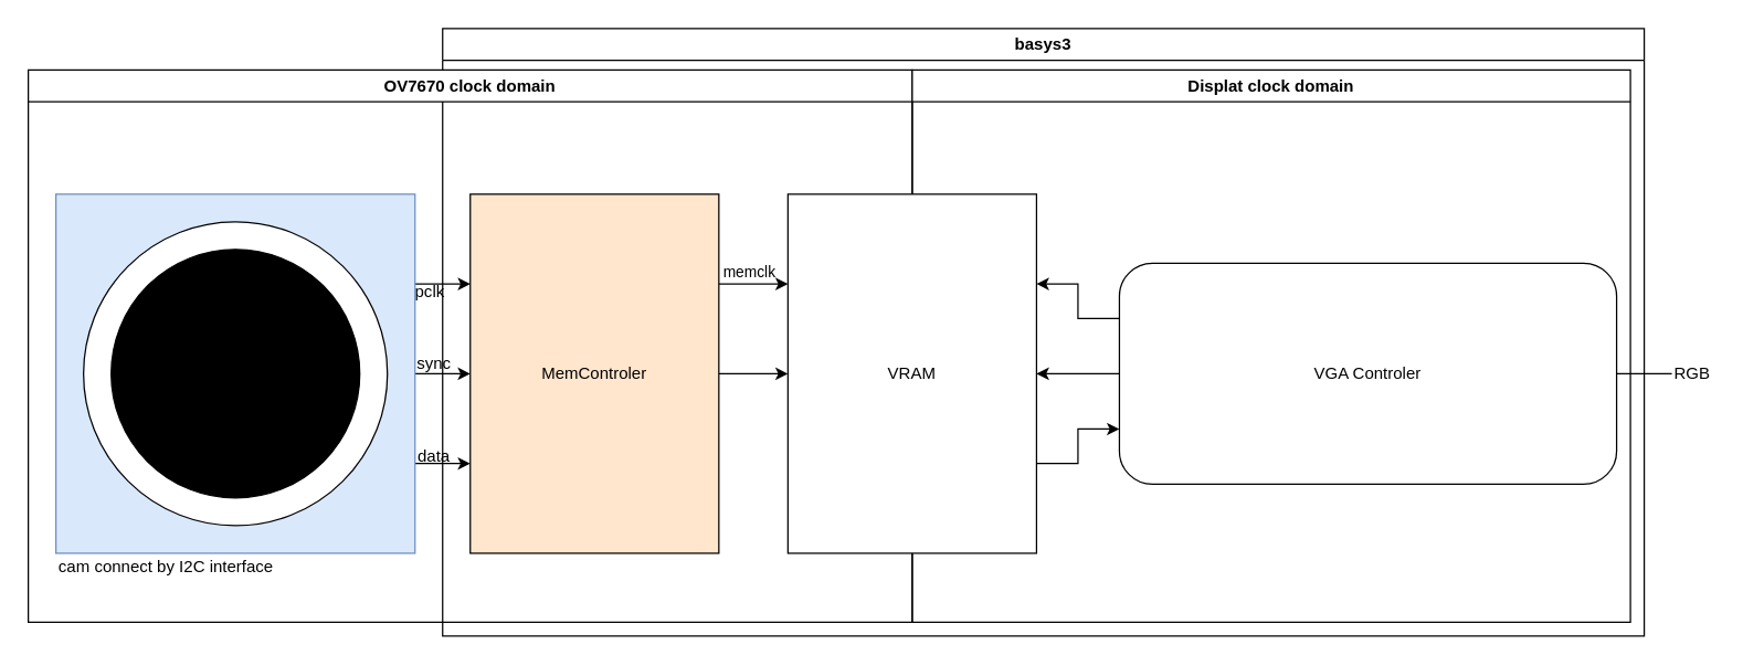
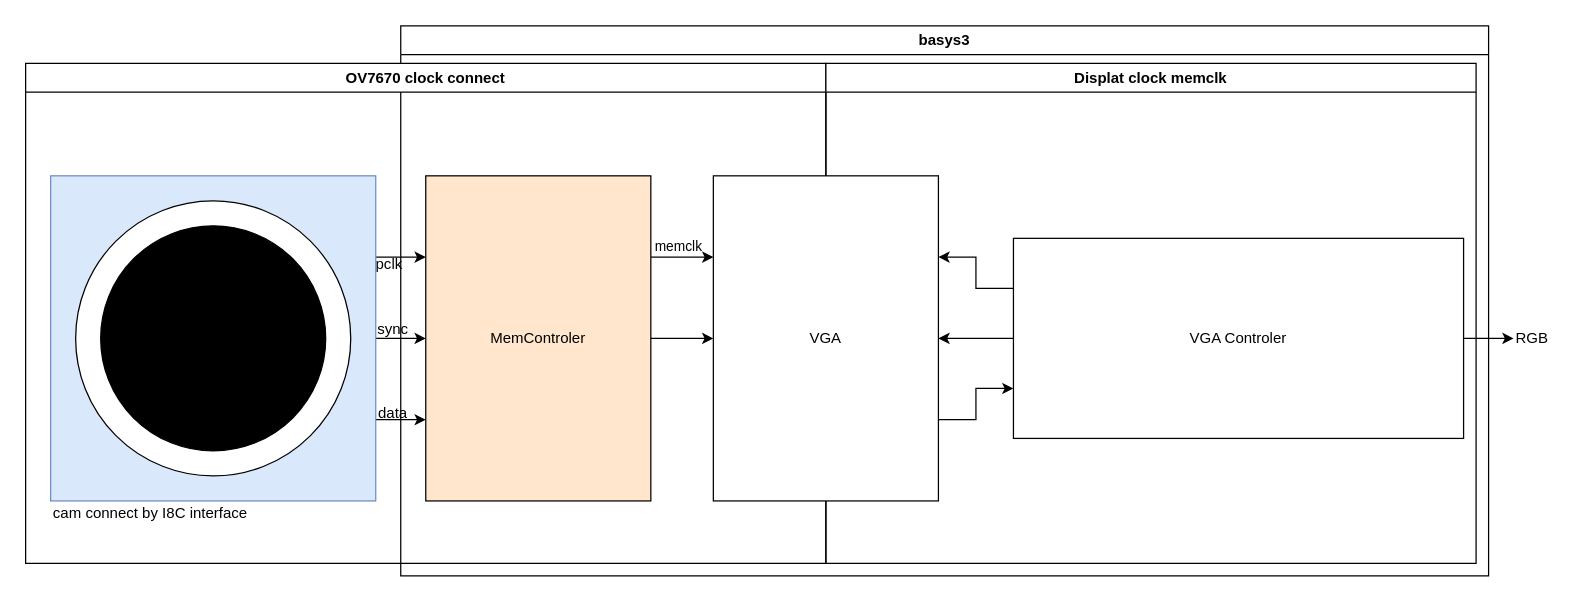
  <mxCell id="0" />
  <mxCell id="1" parent="0" />
  <mxCell id="2" value="basys3" style="swimlane;whiteSpace=wrap;html=1;" vertex="1" parent="1"><mxGeometry x="320" y="20" width="870" height="440" as="geometry" /></mxCell>
- <mxCell id="3" value="OV7670 clock domain" style="swimlane;whiteSpace=wrap;html=1;" vertex="1" parent="1"><mxGeometry x="20" y="50" width="640" height="400" as="geometry" /></mxCell>
- <mxCell id="4" value="cam connect by I2C interface" style="text;html=1;align=center;verticalAlign=middle;whiteSpace=wrap;rounded=0;" vertex="1" parent="3"><mxGeometry x="20" y="350" width="160" height="20" as="geometry" /></mxCell>
+ <mxCell id="3" value="OV7670 clock connect" style="swimlane;whiteSpace=wrap;html=1;" vertex="1" parent="1"><mxGeometry x="20" y="50" width="640" height="400" as="geometry" /></mxCell>
+ <mxCell id="4" value="cam connect by I8C interface" style="text;html=1;align=center;verticalAlign=middle;whiteSpace=wrap;rounded=0;" vertex="1" parent="3"><mxGeometry x="20" y="350" width="160" height="20" as="geometry" /></mxCell>
  <mxCell id="5" value="data" style="text;html=1;align=center;verticalAlign=middle;whiteSpace=wrap;rounded=0;" vertex="1" parent="3"><mxGeometry x="279" y="270" width="30" height="20" as="geometry" /></mxCell>
  <mxCell id="6" value="sync" style="text;html=1;align=center;verticalAlign=middle;whiteSpace=wrap;rounded=0;" vertex="1" parent="3"><mxGeometry x="279" y="203" width="30" height="20" as="geometry" /></mxCell>
  <mxCell id="7" value="pclk" style="text;html=1;align=center;verticalAlign=middle;whiteSpace=wrap;rounded=0;" vertex="1" parent="3"><mxGeometry x="276" y="151" width="30" height="20" as="geometry" /></mxCell>
- <mxCell id="8" value="Displat clock domain" style="swimlane;whiteSpace=wrap;html=1;" vertex="1" parent="1"><mxGeometry x="660" y="50" width="520" height="400" as="geometry" /></mxCell>
+ <mxCell id="8" value="Displat clock memclk" style="swimlane;whiteSpace=wrap;html=1;" vertex="1" parent="1"><mxGeometry x="660" y="50" width="520" height="400" as="geometry" /></mxCell>
  <mxCell id="9" style="edgeStyle=orthogonalEdgeStyle;rounded=0;orthogonalLoop=1;jettySize=auto;html=1;exitX=1;exitY=0.5;exitDx=0;exitDy=0;entryX=0;entryY=0.5;entryDx=0;entryDy=0;" edge="1" parent="1" source="12" target="18"><mxGeometry relative="1" as="geometry" /></mxCell>
  <mxCell id="10" style="edgeStyle=orthogonalEdgeStyle;rounded=0;orthogonalLoop=1;jettySize=auto;html=1;exitX=1;exitY=0.25;exitDx=0;exitDy=0;entryX=0;entryY=0.25;entryDx=0;entryDy=0;" edge="1" parent="1" source="12" target="18"><mxGeometry relative="1" as="geometry" /></mxCell>
  <mxCell id="11" style="edgeStyle=orthogonalEdgeStyle;rounded=0;orthogonalLoop=1;jettySize=auto;html=1;exitX=1;exitY=0.75;exitDx=0;exitDy=0;entryX=0;entryY=0.75;entryDx=0;entryDy=0;" edge="1" parent="1" source="12" target="18"><mxGeometry relative="1" as="geometry" /></mxCell>
  <mxCell id="12" value="" style="whiteSpace=wrap;html=1;aspect=fixed;fillColor=#dae8fc;strokeColor=#6c8ebf;" vertex="1" parent="1"><mxGeometry x="40" y="140" width="260" height="260" as="geometry" /></mxCell>
  <mxCell id="13" value="" style="ellipse;whiteSpace=wrap;html=1;aspect=fixed;" vertex="1" parent="1"><mxGeometry x="60" y="160" width="220" height="220" as="geometry" /></mxCell>
  <mxCell id="14" value="" style="ellipse;whiteSpace=wrap;html=1;aspect=fixed;gradientColor=none;fillColor=#000000;" vertex="1" parent="1"><mxGeometry x="80" y="180" width="180" height="180" as="geometry" /></mxCell>
  <mxCell id="15" style="edgeStyle=orthogonalEdgeStyle;rounded=0;orthogonalLoop=1;jettySize=auto;html=1;exitX=1;exitY=0.5;exitDx=0;exitDy=0;entryX=0;entryY=0.5;entryDx=0;entryDy=0;" edge="1" parent="1" source="18" target="19"><mxGeometry relative="1" as="geometry" /></mxCell>
  <mxCell id="16" style="edgeStyle=orthogonalEdgeStyle;rounded=0;orthogonalLoop=1;jettySize=auto;html=1;exitX=1;exitY=0.25;exitDx=0;exitDy=0;entryX=0;entryY=0.25;entryDx=0;entryDy=0;" edge="1" parent="1" source="18" target="19"><mxGeometry relative="1" as="geometry" /></mxCell>
  <mxCell id="17" value="memclk" style="edgeLabel;html=1;align=center;verticalAlign=middle;resizable=0;points=[];" vertex="1" connectable="0" parent="16"><mxGeometry x="-0.253" relative="1" as="geometry"><mxPoint x="2" y="-9" as="offset" /></mxGeometry></mxCell>
  <mxCell id="18" value="MemControler" style="rounded=0;whiteSpace=wrap;html=1;fillColor=#ffe6cc;" vertex="1" parent="1"><mxGeometry x="340" y="140" width="180" height="260" as="geometry" /></mxCell>
- <mxCell id="19" value="VRAM" style="rounded=0;whiteSpace=wrap;html=1;" vertex="1" parent="1"><mxGeometry x="570" y="140" width="180" height="260" as="geometry" /></mxCell>
+ <mxCell id="19" value="VGA" style="rounded=0;whiteSpace=wrap;html=1;" vertex="1" parent="1"><mxGeometry x="570" y="140" width="180" height="260" as="geometry" /></mxCell>
  <mxCell id="20" style="edgeStyle=orthogonalEdgeStyle;rounded=0;orthogonalLoop=1;jettySize=auto;html=1;exitX=0;exitY=0.25;exitDx=0;exitDy=0;entryX=1;entryY=0.25;entryDx=0;entryDy=0;" edge="1" parent="1" source="24" target="19"><mxGeometry relative="1" as="geometry" /></mxCell>
  <mxCell id="21" style="edgeStyle=orthogonalEdgeStyle;rounded=0;orthogonalLoop=1;jettySize=auto;html=1;exitX=0;exitY=0.5;exitDx=0;exitDy=0;entryX=1;entryY=0.5;entryDx=0;entryDy=0;" edge="1" parent="1" source="24" target="19"><mxGeometry relative="1" as="geometry" /></mxCell>
  <mxCell id="22" style="edgeStyle=orthogonalEdgeStyle;rounded=0;orthogonalLoop=1;jettySize=auto;html=1;exitX=1;exitY=0.75;exitDx=0;exitDy=0;entryX=0;entryY=0.75;entryDx=0;entryDy=0;" edge="1" parent="1" source="19" target="24"><mxGeometry relative="1" as="geometry" /></mxCell>
- <mxCell id="23" style="edgeStyle=orthogonalEdgeStyle;rounded=0;orthogonalLoop=1;jettySize=auto;html=1;entryX=0;entryY=0.5;entryDx=0;entryDy=0;endArrow=none;" edge="1" parent="1" source="24" target="25"><mxGeometry relative="1" as="geometry"><mxPoint x="1200" y="270" as="targetPoint" /></mxGeometry></mxCell>
- <mxCell id="24" value="VGA Controler" style="whiteSpace=wrap;html=1;rounded=1;" vertex="1" parent="1"><mxGeometry x="810" y="190" width="360" height="160" as="geometry" /></mxCell>
+ <mxCell id="23" style="edgeStyle=orthogonalEdgeStyle;rounded=0;orthogonalLoop=1;jettySize=auto;html=1;entryX=0;entryY=0.5;entryDx=0;entryDy=0;" edge="1" parent="1" source="24" target="25"><mxGeometry relative="1" as="geometry"><mxPoint x="1200" y="270" as="targetPoint" /></mxGeometry></mxCell>
+ <mxCell id="24" value="VGA Controler" style="rounded=0;whiteSpace=wrap;html=1;" vertex="1" parent="1"><mxGeometry x="810" y="190" width="360" height="160" as="geometry" /></mxCell>
  <mxCell id="25" value="RGB" style="text;html=1;align=center;verticalAlign=middle;whiteSpace=wrap;rounded=0;" vertex="1" parent="1"><mxGeometry x="1210" y="255" width="30" height="30" as="geometry" /></mxCell>
